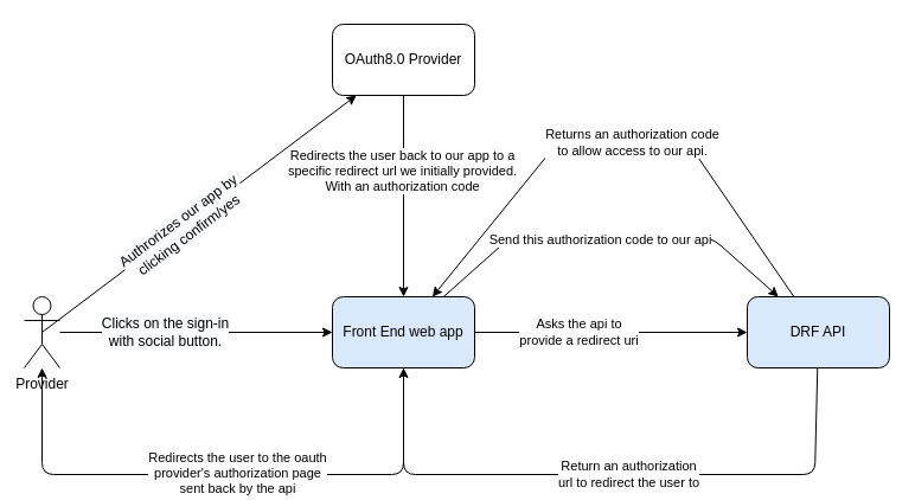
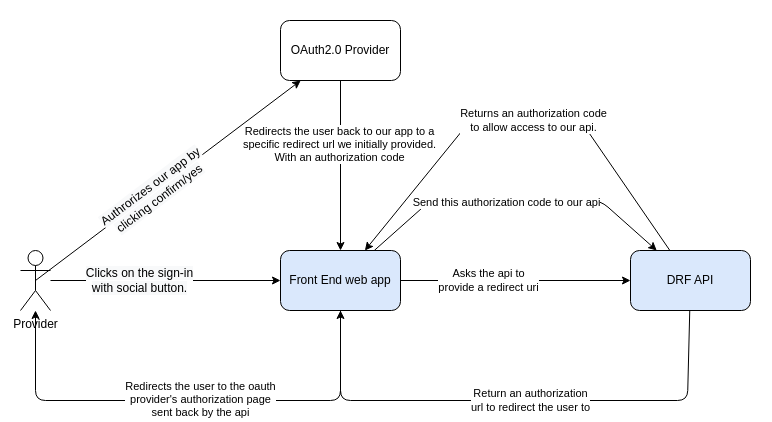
  <mxCell id="0" />
  <mxCell id="1" parent="0" />
  <mxCell id="2" style="edgeStyle=orthogonalEdgeStyle;rounded=0;orthogonalLoop=1;jettySize=auto;html=1;" edge="1" parent="1" source="4" target="8"><mxGeometry relative="1" as="geometry" /></mxCell>
  <mxCell id="3" value="&lt;span style=&quot;font-size: 12px ; background-color: rgb(248 , 249 , 250)&quot;&gt;Clicks on the sign-in &lt;br&gt;with social button.&lt;/span&gt;" style="edgeLabel;html=1;align=center;verticalAlign=middle;resizable=0;points=[];" vertex="1" connectable="0" parent="2"><mxGeometry x="-0.238" y="1" relative="1" as="geometry"><mxPoint as="offset" /></mxGeometry></mxCell>
  <mxCell id="4" value="Provider" style="shape=umlActor;verticalLabelPosition=bottom;labelBackgroundColor=#ffffff;verticalAlign=top;html=1;outlineConnect=0;" vertex="1" parent="1"><mxGeometry x="20" y="250" width="30" height="60" as="geometry" /></mxCell>
  <mxCell id="5" value="DRF API" style="rounded=1;whiteSpace=wrap;html=1;fillColor=#dae8fc;" vertex="1" parent="1"><mxGeometry x="630" y="250" width="120" height="60" as="geometry" /></mxCell>
  <mxCell id="6" style="edgeStyle=orthogonalEdgeStyle;rounded=0;orthogonalLoop=1;jettySize=auto;html=1;" edge="1" parent="1" source="8" target="5"><mxGeometry relative="1" as="geometry" /></mxCell>
  <mxCell id="7" value="Asks the api to &lt;br&gt;provide a redirect uri" style="edgeLabel;html=1;align=center;verticalAlign=middle;resizable=0;points=[];" vertex="1" connectable="0" parent="6"><mxGeometry x="-0.243" y="1" relative="1" as="geometry"><mxPoint as="offset" /></mxGeometry></mxCell>
  <mxCell id="8" value="Front End web app" style="rounded=1;whiteSpace=wrap;html=1;fillColor=#dae8fc;" vertex="1" parent="1"><mxGeometry x="280" y="250" width="120" height="60" as="geometry" /></mxCell>
  <mxCell id="9" value="" style="endArrow=classic;html=1;" edge="1" parent="1" source="5" target="8"><mxGeometry width="50" height="50" relative="1" as="geometry"><mxPoint x="670" y="400" as="sourcePoint" /><mxPoint x="330" y="400" as="targetPoint" /><Array as="points"><mxPoint x="687" y="400" /><mxPoint x="340" y="400" /></Array></mxGeometry></mxCell>
  <mxCell id="10" value="Return an authorization &lt;br&gt;url&amp;nbsp;to redirect the user to" style="edgeLabel;html=1;align=center;verticalAlign=middle;resizable=0;points=[];" vertex="1" connectable="0" parent="9"><mxGeometry x="-0.059" y="-1" relative="1" as="geometry"><mxPoint as="offset" /></mxGeometry></mxCell>
  <mxCell id="11" value="" style="endArrow=classic;html=1;" edge="1" parent="1" source="8" target="4"><mxGeometry width="50" height="50" relative="1" as="geometry"><mxPoint x="360" y="130" as="sourcePoint" /><mxPoint x="560" y="130" as="targetPoint" /><Array as="points"><mxPoint x="340" y="400" /><mxPoint x="35" y="400" /></Array></mxGeometry></mxCell>
  <mxCell id="12" value="Redirects the user to the oauth &lt;br&gt;provider's authorization page &lt;br&gt;sent back by the api" style="edgeLabel;html=1;align=center;verticalAlign=middle;resizable=0;points=[];" vertex="1" connectable="0" parent="11"><mxGeometry x="-0.047" y="-2" relative="1" as="geometry"><mxPoint as="offset" /></mxGeometry></mxCell>
  <mxCell id="13" style="edgeStyle=orthogonalEdgeStyle;rounded=0;orthogonalLoop=1;jettySize=auto;html=1;" edge="1" parent="1" source="15" target="8"><mxGeometry relative="1" as="geometry" /></mxCell>
  <mxCell id="14" value="Redirects the user back to our app to a &lt;br&gt;specific redirect url we initially provided.&lt;br&gt;With an authorization code" style="edgeLabel;html=1;align=center;verticalAlign=middle;resizable=0;points=[];" vertex="1" connectable="0" parent="13"><mxGeometry x="-0.259" y="-2" relative="1" as="geometry"><mxPoint as="offset" /></mxGeometry></mxCell>
- <mxCell id="15" value="OAuth8.0 Provider" style="rounded=1;whiteSpace=wrap;html=1;" vertex="1" parent="1"><mxGeometry x="280" y="20" width="120" height="60" as="geometry" /></mxCell>
+ <mxCell id="15" value="OAuth2.0 Provider" style="rounded=1;whiteSpace=wrap;html=1;" vertex="1" parent="1"><mxGeometry x="280" y="20" width="120" height="60" as="geometry" /></mxCell>
  <mxCell id="16" value="" style="endArrow=classic;html=1;exitX=0.5;exitY=0.5;exitDx=0;exitDy=0;exitPerimeter=0;" edge="1" parent="1" source="4" target="15"><mxGeometry width="50" height="50" relative="1" as="geometry"><mxPoint x="390" y="300" as="sourcePoint" /><mxPoint x="440" y="250" as="targetPoint" /></mxGeometry></mxCell>
  <mxCell id="17" value="&lt;span style=&quot;font-size: 12px ; background-color: rgb(248 , 249 , 250)&quot;&gt;Authrorizes our app by &lt;br&gt;clicking confirm/yes&lt;/span&gt;" style="edgeLabel;html=1;align=center;verticalAlign=middle;resizable=0;points=[];rotation=323;" vertex="1" connectable="0" parent="16"><mxGeometry x="-0.109" y="-1" relative="1" as="geometry"><mxPoint as="offset" /></mxGeometry></mxCell>
  <mxCell id="18" value="" style="endArrow=classic;html=1;" edge="1" parent="1" source="8" target="5"><mxGeometry width="50" height="50" relative="1" as="geometry"><mxPoint x="689.25" y="430" as="sourcePoint" /><mxPoint x="340" y="430" as="targetPoint" /><Array as="points"><mxPoint x="430" y="200" /><mxPoint x="600" y="200" /></Array></mxGeometry></mxCell>
  <mxCell id="19" value="Send this authorization code to our api" style="edgeLabel;html=1;align=center;verticalAlign=middle;resizable=0;points=[];" vertex="1" connectable="0" parent="18"><mxGeometry x="-0.059" y="-1" relative="1" as="geometry"><mxPoint as="offset" /></mxGeometry></mxCell>
  <mxCell id="20" value="" style="endArrow=classic;html=1;" edge="1" parent="1" source="5" target="8"><mxGeometry width="50" height="50" relative="1" as="geometry"><mxPoint x="689.25" y="390" as="sourcePoint" /><mxPoint x="340" y="390" as="targetPoint" /><Array as="points"><mxPoint x="580" y="120" /><mxPoint x="470" y="120" /></Array></mxGeometry></mxCell>
  <mxCell id="21" value="Returns an authorization code &lt;br&gt;to allow access to our api." style="edgeLabel;html=1;align=center;verticalAlign=middle;resizable=0;points=[];" vertex="1" connectable="0" parent="20"><mxGeometry x="-0.059" y="-1" relative="1" as="geometry"><mxPoint as="offset" /></mxGeometry></mxCell>
